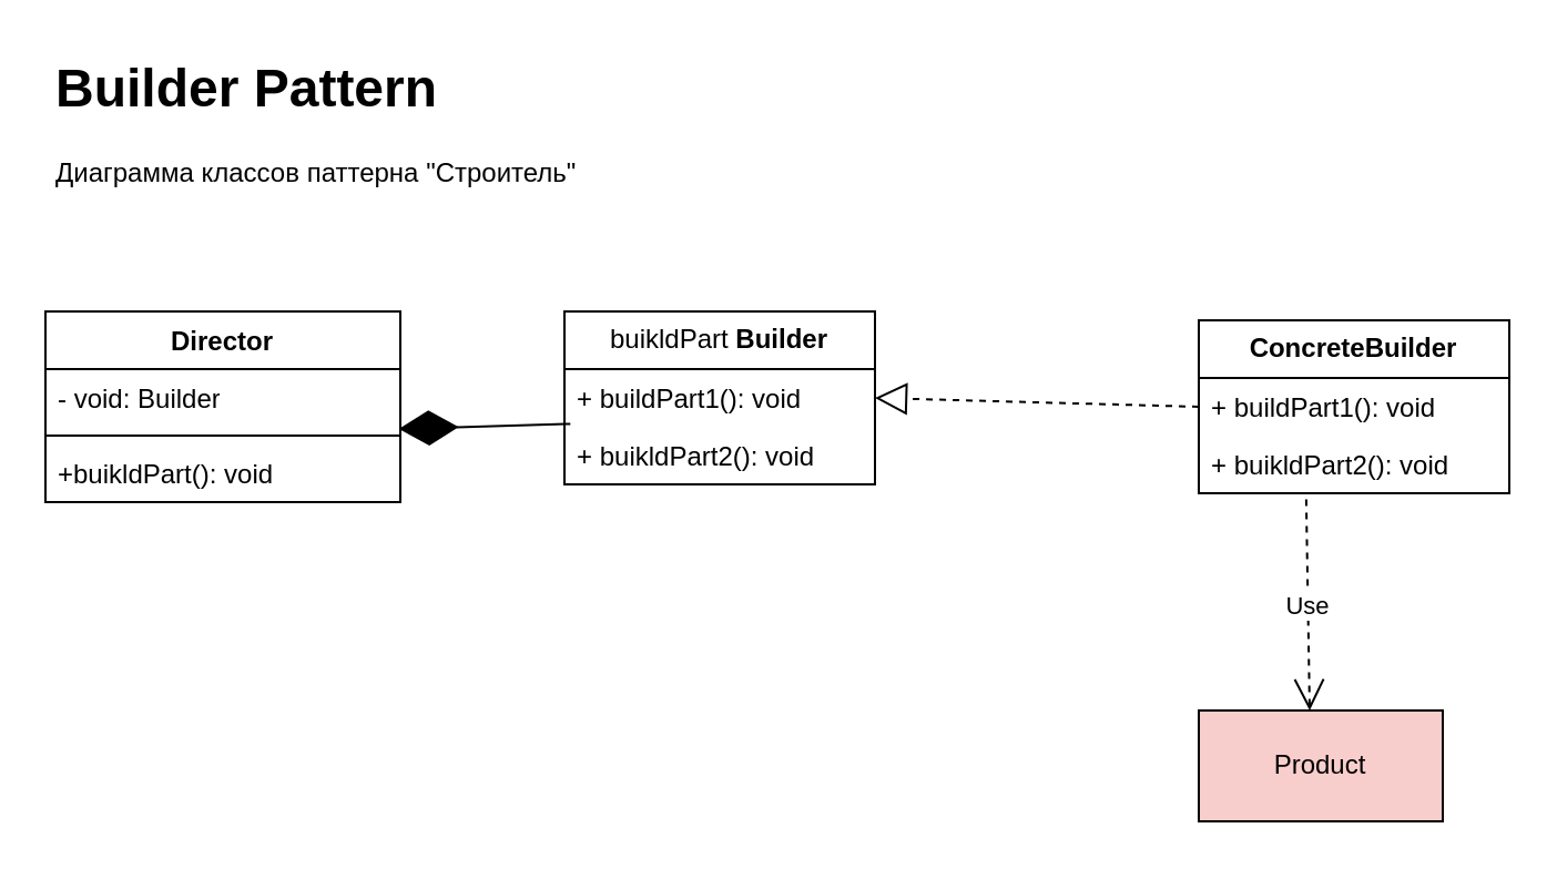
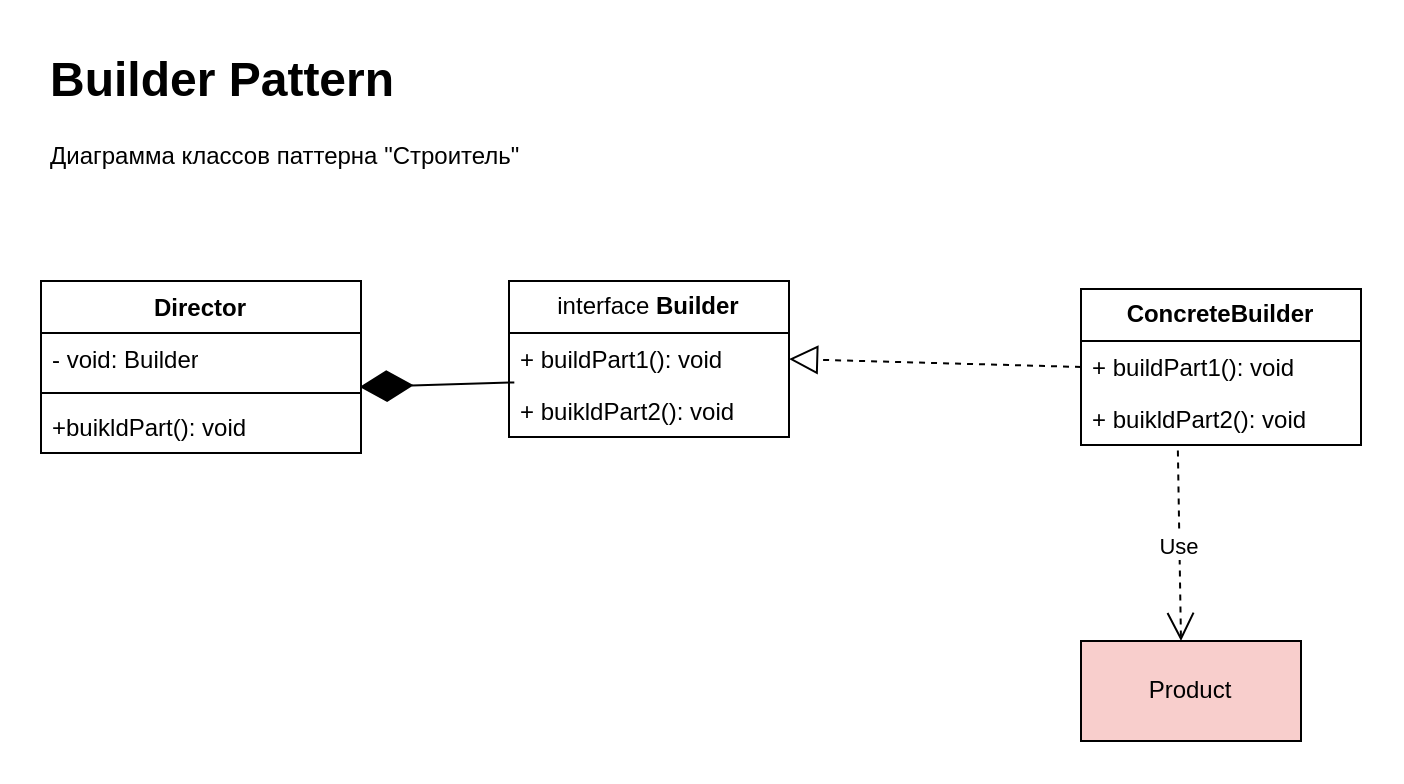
  <mxCell id="0" />
  <mxCell id="1" parent="0" />
  <mxCell id="2" value="&lt;h1&gt;Builder Pattern&lt;/h1&gt;&lt;p&gt;Диаграмма классов паттерна &quot;Строитель&quot;&lt;/p&gt;" style="text;html=1;strokeColor=none;fillColor=none;spacing=5;spacingTop=-20;whiteSpace=wrap;overflow=hidden;rounded=0;" parent="1" vertex="1"><mxGeometry x="20" y="20" width="290" height="80" as="geometry" /></mxCell>
  <mxCell id="3" value="Director" style="swimlane;fontStyle=1;align=center;verticalAlign=top;childLayout=stackLayout;horizontal=1;startSize=26;horizontalStack=0;resizeParent=1;resizeParentMax=0;resizeLast=0;collapsible=1;marginBottom=0;whiteSpace=wrap;html=1;" vertex="1" parent="1"><mxGeometry x="20" y="140" width="160" height="86" as="geometry" /></mxCell>
  <mxCell id="4" value="- void: Builder" style="text;strokeColor=none;fillColor=none;align=left;verticalAlign=top;spacingLeft=4;spacingRight=4;overflow=hidden;rotatable=0;points=[[0,0.5],[1,0.5]];portConstraint=eastwest;whiteSpace=wrap;html=1;" vertex="1" parent="3"><mxGeometry y="26" width="160" height="26" as="geometry" /></mxCell>
  <mxCell id="5" value="" style="line;strokeWidth=1;fillColor=none;align=left;verticalAlign=middle;spacingTop=-1;spacingLeft=3;spacingRight=3;rotatable=0;labelPosition=right;points=[];portConstraint=eastwest;strokeColor=inherit;" vertex="1" parent="3"><mxGeometry y="52" width="160" height="8" as="geometry" /></mxCell>
  <mxCell id="6" value="+buikldPart(): void" style="text;strokeColor=none;fillColor=none;align=left;verticalAlign=top;spacingLeft=4;spacingRight=4;overflow=hidden;rotatable=0;points=[[0,0.5],[1,0.5]];portConstraint=eastwest;whiteSpace=wrap;html=1;" vertex="1" parent="3"><mxGeometry y="60" width="160" height="26" as="geometry" /></mxCell>
- <mxCell id="7" value="buikldPart &lt;b&gt;Builder&lt;/b&gt;" style="swimlane;fontStyle=0;childLayout=stackLayout;horizontal=1;startSize=26;fillColor=none;horizontalStack=0;resizeParent=1;resizeParentMax=0;resizeLast=0;collapsible=1;marginBottom=0;whiteSpace=wrap;html=1;" vertex="1" parent="1"><mxGeometry x="254" y="140" width="140" height="78" as="geometry" /></mxCell>
+ <mxCell id="7" value="interface &lt;b&gt;Builder&lt;/b&gt;" style="swimlane;fontStyle=0;childLayout=stackLayout;horizontal=1;startSize=26;fillColor=none;horizontalStack=0;resizeParent=1;resizeParentMax=0;resizeLast=0;collapsible=1;marginBottom=0;whiteSpace=wrap;html=1;" vertex="1" parent="1"><mxGeometry x="254" y="140" width="140" height="78" as="geometry" /></mxCell>
  <mxCell id="8" value="+ buildPart1(): void" style="text;strokeColor=none;fillColor=none;align=left;verticalAlign=top;spacingLeft=4;spacingRight=4;overflow=hidden;rotatable=0;points=[[0,0.5],[1,0.5]];portConstraint=eastwest;whiteSpace=wrap;html=1;" vertex="1" parent="7"><mxGeometry y="26" width="140" height="26" as="geometry" /></mxCell>
  <mxCell id="9" value="+ buikldPart2(): void" style="text;strokeColor=none;fillColor=none;align=left;verticalAlign=top;spacingLeft=4;spacingRight=4;overflow=hidden;rotatable=0;points=[[0,0.5],[1,0.5]];portConstraint=eastwest;whiteSpace=wrap;html=1;" vertex="1" parent="7"><mxGeometry y="52" width="140" height="26" as="geometry" /></mxCell>
  <mxCell id="10" value="" style="endArrow=diamondThin;endFill=1;endSize=24;html=1;rounded=0;entryX=0.996;entryY=1.037;entryDx=0;entryDy=0;entryPerimeter=0;exitX=0.019;exitY=-0.05;exitDx=0;exitDy=0;exitPerimeter=0;" edge="1" parent="1" source="9" target="4"><mxGeometry width="160" relative="1" as="geometry"><mxPoint x="430" y="380" as="sourcePoint" /><mxPoint x="590" y="380" as="targetPoint" /></mxGeometry></mxCell>
  <mxCell id="11" value="&lt;b&gt;ConcreteBuilder&lt;/b&gt;" style="swimlane;fontStyle=0;childLayout=stackLayout;horizontal=1;startSize=26;fillColor=none;horizontalStack=0;resizeParent=1;resizeParentMax=0;resizeLast=0;collapsible=1;marginBottom=0;whiteSpace=wrap;html=1;" vertex="1" parent="1"><mxGeometry x="540" y="144" width="140" height="78" as="geometry" /></mxCell>
  <mxCell id="12" value="+ buildPart1(): void" style="text;strokeColor=none;fillColor=none;align=left;verticalAlign=top;spacingLeft=4;spacingRight=4;overflow=hidden;rotatable=0;points=[[0,0.5],[1,0.5]];portConstraint=eastwest;whiteSpace=wrap;html=1;" vertex="1" parent="11"><mxGeometry y="26" width="140" height="26" as="geometry" /></mxCell>
  <mxCell id="13" value="+ buikldPart2(): void" style="text;strokeColor=none;fillColor=none;align=left;verticalAlign=top;spacingLeft=4;spacingRight=4;overflow=hidden;rotatable=0;points=[[0,0.5],[1,0.5]];portConstraint=eastwest;whiteSpace=wrap;html=1;" vertex="1" parent="11"><mxGeometry y="52" width="140" height="26" as="geometry" /></mxCell>
  <mxCell id="14" value="" style="endArrow=block;dashed=1;endFill=0;endSize=12;html=1;rounded=0;entryX=1;entryY=0.5;entryDx=0;entryDy=0;exitX=0;exitY=0.5;exitDx=0;exitDy=0;" edge="1" parent="1" source="12" target="8"><mxGeometry width="160" relative="1" as="geometry"><mxPoint x="430" y="380" as="sourcePoint" /><mxPoint x="590" y="380" as="targetPoint" /></mxGeometry></mxCell>
  <mxCell id="15" value="Use" style="endArrow=open;endSize=12;dashed=1;html=1;rounded=0;exitX=0.346;exitY=1.107;exitDx=0;exitDy=0;exitPerimeter=0;" edge="1" parent="1" source="13"><mxGeometry width="160" relative="1" as="geometry"><mxPoint x="430" y="380" as="sourcePoint" /><mxPoint x="590" y="320" as="targetPoint" /></mxGeometry></mxCell>
  <mxCell id="16" value="Product" style="html=1;whiteSpace=wrap;fillColor=#f8cecc;" vertex="1" parent="1"><mxGeometry x="540" y="320" width="110" height="50" as="geometry" /></mxCell>
